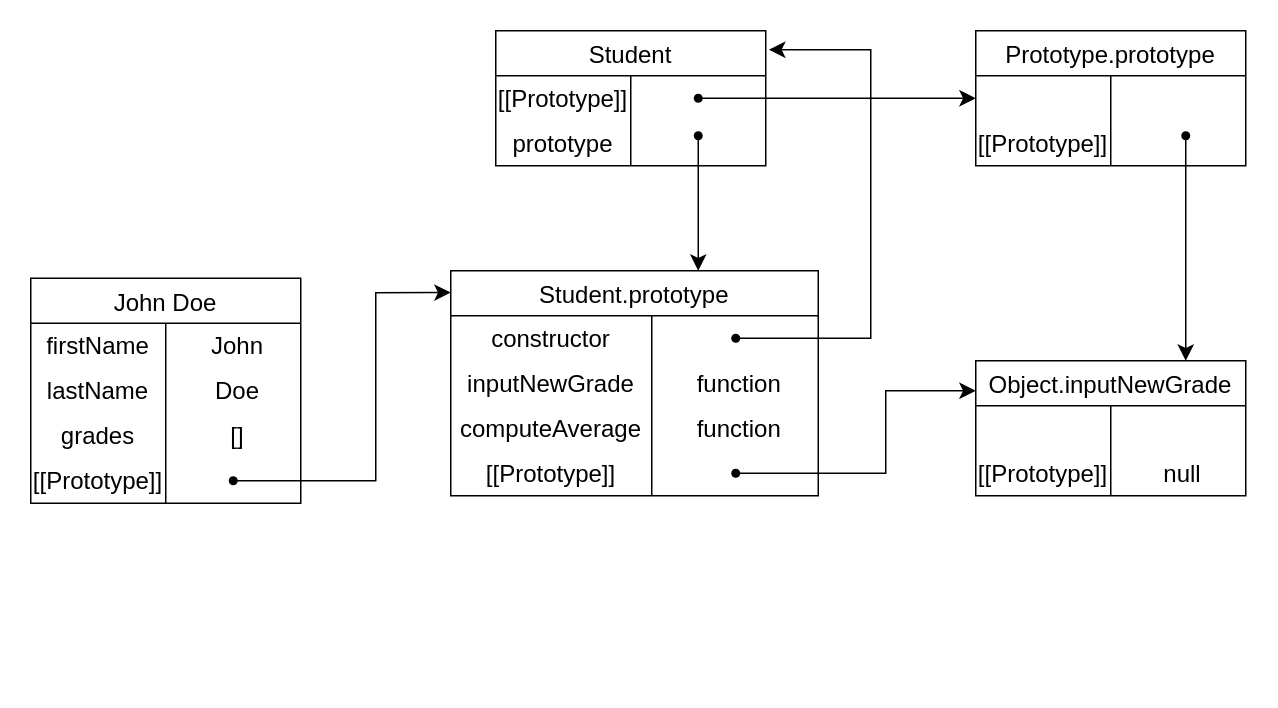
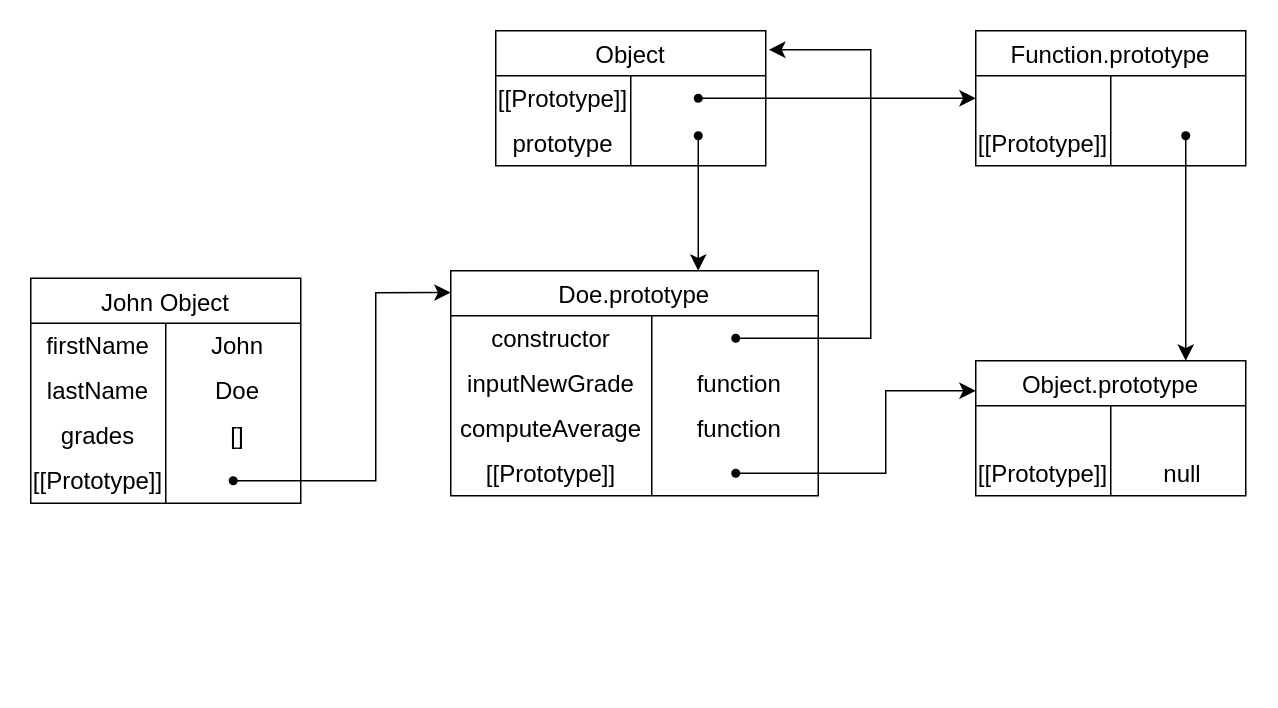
  <mxCell id="0" />
  <mxCell id="1" parent="0" />
- <mxCell id="2" value="Student" style="shape=table;startSize=30;container=1;collapsible=0;childLayout=tableLayout;fixedRows=1;rowLines=0;fontStyle=0;strokeColor=default;fontSize=16;" vertex="1" parent="1"><mxGeometry x="330" y="20" width="180" height="90" as="geometry" /></mxCell>
+ <mxCell id="2" value="Object" style="shape=table;startSize=30;container=1;collapsible=0;childLayout=tableLayout;fixedRows=1;rowLines=0;fontStyle=0;strokeColor=default;fontSize=16;" vertex="1" parent="1"><mxGeometry x="330" y="20" width="180" height="90" as="geometry" /></mxCell>
  <mxCell id="3" value="" style="shape=tableRow;horizontal=0;startSize=0;swimlaneHead=0;swimlaneBody=0;top=0;left=0;bottom=0;right=0;collapsible=0;dropTarget=0;fillColor=none;points=[[0,0.5],[1,0.5]];portConstraint=eastwest;strokeColor=inherit;fontSize=16;" vertex="1" parent="2"><mxGeometry y="30" width="180" height="30" as="geometry" /></mxCell>
  <mxCell id="4" value="[[Prototype]]" style="shape=partialRectangle;html=1;whiteSpace=wrap;connectable=0;fillColor=none;top=0;left=0;bottom=0;right=0;overflow=hidden;pointerEvents=1;strokeColor=inherit;fontSize=16;" vertex="1" parent="3"><mxGeometry width="90" height="30" as="geometry"><mxRectangle width="90" height="30" as="alternateBounds" /></mxGeometry></mxCell>
  <mxCell id="5" value="" style="shape=partialRectangle;html=1;whiteSpace=wrap;connectable=0;fillColor=none;top=0;left=0;bottom=0;right=0;align=left;spacingLeft=6;overflow=hidden;strokeColor=inherit;fontSize=16;" vertex="1" parent="3"><mxGeometry x="90" width="90" height="30" as="geometry"><mxRectangle width="90" height="30" as="alternateBounds" /></mxGeometry></mxCell>
  <mxCell id="6" value="" style="shape=tableRow;horizontal=0;startSize=0;swimlaneHead=0;swimlaneBody=0;top=0;left=0;bottom=0;right=0;collapsible=0;dropTarget=0;fillColor=none;points=[[0,0.5],[1,0.5]];portConstraint=eastwest;strokeColor=inherit;fontSize=16;" vertex="1" parent="2"><mxGeometry y="60" width="180" height="30" as="geometry" /></mxCell>
  <mxCell id="7" value="prototype" style="shape=partialRectangle;html=1;whiteSpace=wrap;connectable=0;fillColor=none;top=0;left=0;bottom=0;right=0;overflow=hidden;strokeColor=inherit;fontSize=16;" vertex="1" parent="6"><mxGeometry width="90" height="30" as="geometry"><mxRectangle width="90" height="30" as="alternateBounds" /></mxGeometry></mxCell>
  <mxCell id="8" value="" style="shape=partialRectangle;html=1;whiteSpace=wrap;connectable=0;fillColor=none;top=0;left=0;bottom=0;right=0;align=left;spacingLeft=6;overflow=hidden;strokeColor=inherit;fontSize=16;" vertex="1" parent="6"><mxGeometry x="90" width="90" height="30" as="geometry"><mxRectangle width="90" height="30" as="alternateBounds" /></mxGeometry></mxCell>
- <mxCell id="9" value="Student.prototype" style="shape=table;startSize=30;container=1;collapsible=0;childLayout=tableLayout;fixedRows=1;rowLines=0;fontStyle=0;strokeColor=default;fontSize=16;" vertex="1" parent="1"><mxGeometry x="300" y="180" width="245" height="150" as="geometry" /></mxCell>
+ <mxCell id="9" value="Doe.prototype" style="shape=table;startSize=30;container=1;collapsible=0;childLayout=tableLayout;fixedRows=1;rowLines=0;fontStyle=0;strokeColor=default;fontSize=16;" vertex="1" parent="1"><mxGeometry x="300" y="180" width="245" height="150" as="geometry" /></mxCell>
  <mxCell id="10" value="" style="shape=tableRow;horizontal=0;startSize=0;swimlaneHead=0;swimlaneBody=0;top=0;left=0;bottom=0;right=0;collapsible=0;dropTarget=0;fillColor=none;points=[[0,0.5],[1,0.5]];portConstraint=eastwest;strokeColor=inherit;fontSize=16;" vertex="1" parent="9"><mxGeometry y="30" width="245" height="30" as="geometry" /></mxCell>
  <mxCell id="11" value="constructor" style="shape=partialRectangle;html=1;whiteSpace=wrap;connectable=0;fillColor=none;top=0;left=0;bottom=0;right=0;overflow=hidden;pointerEvents=1;strokeColor=inherit;fontSize=16;" vertex="1" parent="10"><mxGeometry width="134" height="30" as="geometry"><mxRectangle width="134" height="30" as="alternateBounds" /></mxGeometry></mxCell>
  <mxCell id="12" value="" style="shape=partialRectangle;html=1;whiteSpace=wrap;connectable=0;fillColor=none;top=0;left=0;bottom=0;right=0;align=left;spacingLeft=6;overflow=hidden;strokeColor=inherit;fontSize=16;" vertex="1" parent="10"><mxGeometry x="134" width="111" height="30" as="geometry"><mxRectangle width="111" height="30" as="alternateBounds" /></mxGeometry></mxCell>
  <mxCell id="13" value="" style="shape=tableRow;horizontal=0;startSize=0;swimlaneHead=0;swimlaneBody=0;top=0;left=0;bottom=0;right=0;collapsible=0;dropTarget=0;fillColor=none;points=[[0,0.5],[1,0.5]];portConstraint=eastwest;strokeColor=inherit;fontSize=16;" vertex="1" parent="9"><mxGeometry y="60" width="245" height="30" as="geometry" /></mxCell>
  <mxCell id="14" value="inputNewGrade" style="shape=partialRectangle;html=1;whiteSpace=wrap;connectable=0;fillColor=none;top=0;left=0;bottom=0;right=0;overflow=hidden;strokeColor=inherit;fontSize=16;" vertex="1" parent="13"><mxGeometry width="134" height="30" as="geometry"><mxRectangle width="134" height="30" as="alternateBounds" /></mxGeometry></mxCell>
  <mxCell id="15" value="function" style="shape=partialRectangle;html=1;whiteSpace=wrap;connectable=0;fillColor=none;top=0;left=0;bottom=0;right=0;align=center;spacingLeft=6;overflow=hidden;strokeColor=inherit;fontSize=16;" vertex="1" parent="13"><mxGeometry x="134" width="111" height="30" as="geometry"><mxRectangle width="111" height="30" as="alternateBounds" /></mxGeometry></mxCell>
  <mxCell id="16" style="shape=tableRow;horizontal=0;startSize=0;swimlaneHead=0;swimlaneBody=0;top=0;left=0;bottom=0;right=0;collapsible=0;dropTarget=0;fillColor=none;points=[[0,0.5],[1,0.5]];portConstraint=eastwest;strokeColor=inherit;fontSize=16;" vertex="1" parent="9"><mxGeometry y="90" width="245" height="30" as="geometry" /></mxCell>
  <mxCell id="17" value="computeAverage" style="shape=partialRectangle;html=1;whiteSpace=wrap;connectable=0;fillColor=none;top=0;left=0;bottom=0;right=0;overflow=hidden;strokeColor=inherit;fontSize=16;" vertex="1" parent="16"><mxGeometry width="134" height="30" as="geometry"><mxRectangle width="134" height="30" as="alternateBounds" /></mxGeometry></mxCell>
  <mxCell id="18" value="function" style="shape=partialRectangle;html=1;whiteSpace=wrap;connectable=0;fillColor=none;top=0;left=0;bottom=0;right=0;align=center;spacingLeft=6;overflow=hidden;strokeColor=inherit;fontSize=16;" vertex="1" parent="16"><mxGeometry x="134" width="111" height="30" as="geometry"><mxRectangle width="111" height="30" as="alternateBounds" /></mxGeometry></mxCell>
  <mxCell id="19" style="shape=tableRow;horizontal=0;startSize=0;swimlaneHead=0;swimlaneBody=0;top=0;left=0;bottom=0;right=0;collapsible=0;dropTarget=0;fillColor=none;points=[[0,0.5],[1,0.5]];portConstraint=eastwest;strokeColor=inherit;fontSize=16;" vertex="1" parent="9"><mxGeometry y="120" width="245" height="30" as="geometry" /></mxCell>
  <mxCell id="20" value="[[Prototype]]" style="shape=partialRectangle;html=1;whiteSpace=wrap;connectable=0;fillColor=none;top=0;left=0;bottom=0;right=0;overflow=hidden;strokeColor=inherit;fontSize=16;" vertex="1" parent="19"><mxGeometry width="134" height="30" as="geometry"><mxRectangle width="134" height="30" as="alternateBounds" /></mxGeometry></mxCell>
  <mxCell id="21" style="shape=partialRectangle;html=1;whiteSpace=wrap;connectable=0;fillColor=none;top=0;left=0;bottom=0;right=0;align=left;spacingLeft=6;overflow=hidden;strokeColor=inherit;fontSize=16;" vertex="1" parent="19"><mxGeometry x="134" width="111" height="30" as="geometry"><mxRectangle width="111" height="30" as="alternateBounds" /></mxGeometry></mxCell>
  <mxCell id="22" value="" style="edgeStyle=segmentEdgeStyle;endArrow=classic;html=1;curved=0;rounded=0;endSize=8;startSize=8;exitX=0.462;exitY=0.66;exitDx=0;exitDy=0;exitPerimeter=0;" edge="1" parent="1" source="23"><mxGeometry width="50" height="50" relative="1" as="geometry"><mxPoint x="620" y="350" as="sourcePoint" /><mxPoint x="465" y="180" as="targetPoint" /><Array as="points"><mxPoint x="465" y="180" /></Array></mxGeometry></mxCell>
  <mxCell id="23" value="" style="shape=waypoint;sketch=0;fillStyle=solid;size=6;pointerEvents=1;points=[];fillColor=none;resizable=0;rotatable=0;perimeter=centerPerimeter;snapToPoint=1;" vertex="1" parent="1"><mxGeometry x="455" y="80" width="20" height="20" as="geometry" /></mxCell>
  <mxCell id="24" value="" style="shape=waypoint;sketch=0;fillStyle=solid;size=6;pointerEvents=1;points=[];fillColor=none;resizable=0;rotatable=0;perimeter=centerPerimeter;snapToPoint=1;" vertex="1" parent="1"><mxGeometry x="480" y="215" width="20" height="20" as="geometry" /></mxCell>
  <mxCell id="25" value="" style="edgeStyle=segmentEdgeStyle;endArrow=classic;html=1;curved=0;rounded=0;endSize=8;startSize=8;entryX=1.012;entryY=0.141;entryDx=0;entryDy=0;entryPerimeter=0;" edge="1" parent="1" source="24" target="2"><mxGeometry width="50" height="50" relative="1" as="geometry"><mxPoint x="480" y="230" as="sourcePoint" /><mxPoint x="530" y="180" as="targetPoint" /><Array as="points"><mxPoint x="580" y="225" /><mxPoint x="580" y="33" /></Array></mxGeometry></mxCell>
- <mxCell id="26" value="Prototype.prototype" style="shape=table;startSize=30;container=1;collapsible=0;childLayout=tableLayout;fixedRows=1;rowLines=0;fontStyle=0;strokeColor=default;fontSize=16;" vertex="1" parent="1"><mxGeometry x="650" y="20" width="180" height="90" as="geometry" /></mxCell>
+ <mxCell id="26" value="Function.prototype" style="shape=table;startSize=30;container=1;collapsible=0;childLayout=tableLayout;fixedRows=1;rowLines=0;fontStyle=0;strokeColor=default;fontSize=16;" vertex="1" parent="1"><mxGeometry x="650" y="20" width="180" height="90" as="geometry" /></mxCell>
  <mxCell id="27" value="" style="shape=tableRow;horizontal=0;startSize=0;swimlaneHead=0;swimlaneBody=0;top=0;left=0;bottom=0;right=0;collapsible=0;dropTarget=0;fillColor=none;points=[[0,0.5],[1,0.5]];portConstraint=eastwest;strokeColor=inherit;fontSize=16;" vertex="1" parent="26"><mxGeometry y="30" width="180" height="30" as="geometry" /></mxCell>
  <mxCell id="28" value="" style="shape=partialRectangle;html=1;whiteSpace=wrap;connectable=0;fillColor=none;top=0;left=0;bottom=0;right=0;overflow=hidden;pointerEvents=1;strokeColor=inherit;fontSize=16;" vertex="1" parent="27"><mxGeometry width="90" height="30" as="geometry"><mxRectangle width="90" height="30" as="alternateBounds" /></mxGeometry></mxCell>
  <mxCell id="29" value="" style="shape=partialRectangle;html=1;whiteSpace=wrap;connectable=0;fillColor=none;top=0;left=0;bottom=0;right=0;align=left;spacingLeft=6;overflow=hidden;strokeColor=inherit;fontSize=16;" vertex="1" parent="27"><mxGeometry x="90" width="90" height="30" as="geometry"><mxRectangle width="90" height="30" as="alternateBounds" /></mxGeometry></mxCell>
  <mxCell id="30" value="" style="shape=tableRow;horizontal=0;startSize=0;swimlaneHead=0;swimlaneBody=0;top=0;left=0;bottom=0;right=0;collapsible=0;dropTarget=0;fillColor=none;points=[[0,0.5],[1,0.5]];portConstraint=eastwest;strokeColor=inherit;fontSize=16;" vertex="1" parent="26"><mxGeometry y="60" width="180" height="30" as="geometry" /></mxCell>
  <mxCell id="31" value="[[Prototype]]" style="shape=partialRectangle;html=1;whiteSpace=wrap;connectable=0;fillColor=none;top=0;left=0;bottom=0;right=0;overflow=hidden;strokeColor=inherit;fontSize=16;" vertex="1" parent="30"><mxGeometry width="90" height="30" as="geometry"><mxRectangle width="90" height="30" as="alternateBounds" /></mxGeometry></mxCell>
  <mxCell id="32" value="" style="shape=partialRectangle;html=1;whiteSpace=wrap;connectable=0;fillColor=none;top=0;left=0;bottom=0;right=0;align=left;spacingLeft=6;overflow=hidden;strokeColor=inherit;fontSize=16;" vertex="1" parent="30"><mxGeometry x="90" width="90" height="30" as="geometry"><mxRectangle width="90" height="30" as="alternateBounds" /></mxGeometry></mxCell>
  <mxCell id="33" value="" style="shape=waypoint;sketch=0;fillStyle=solid;size=6;pointerEvents=1;points=[];fillColor=none;resizable=0;rotatable=0;perimeter=centerPerimeter;snapToPoint=1;" vertex="1" parent="1"><mxGeometry x="455" y="55" width="20" height="20" as="geometry" /></mxCell>
  <mxCell id="34" value="" style="edgeStyle=segmentEdgeStyle;endArrow=classic;html=1;curved=0;rounded=0;endSize=8;startSize=8;entryX=0;entryY=0.5;entryDx=0;entryDy=0;" edge="1" parent="1" source="33" target="27"><mxGeometry width="50" height="50" relative="1" as="geometry"><mxPoint x="480" y="70" as="sourcePoint" /><mxPoint x="530" y="20" as="targetPoint" /></mxGeometry></mxCell>
- <mxCell id="35" value="Object.inputNewGrade" style="shape=table;startSize=30;container=1;collapsible=0;childLayout=tableLayout;fixedRows=1;rowLines=0;fontStyle=0;strokeColor=default;fontSize=16;" vertex="1" parent="1"><mxGeometry x="650" y="240" width="180" height="90" as="geometry" /></mxCell>
+ <mxCell id="35" value="Object.prototype" style="shape=table;startSize=30;container=1;collapsible=0;childLayout=tableLayout;fixedRows=1;rowLines=0;fontStyle=0;strokeColor=default;fontSize=16;" vertex="1" parent="1"><mxGeometry x="650" y="240" width="180" height="90" as="geometry" /></mxCell>
  <mxCell id="36" value="" style="shape=tableRow;horizontal=0;startSize=0;swimlaneHead=0;swimlaneBody=0;top=0;left=0;bottom=0;right=0;collapsible=0;dropTarget=0;fillColor=none;points=[[0,0.5],[1,0.5]];portConstraint=eastwest;strokeColor=inherit;fontSize=16;" vertex="1" parent="35"><mxGeometry y="30" width="180" height="30" as="geometry" /></mxCell>
  <mxCell id="37" value="" style="shape=partialRectangle;html=1;whiteSpace=wrap;connectable=0;fillColor=none;top=0;left=0;bottom=0;right=0;overflow=hidden;pointerEvents=1;strokeColor=inherit;fontSize=16;" vertex="1" parent="36"><mxGeometry width="90" height="30" as="geometry"><mxRectangle width="90" height="30" as="alternateBounds" /></mxGeometry></mxCell>
  <mxCell id="38" value="" style="shape=partialRectangle;html=1;whiteSpace=wrap;connectable=0;fillColor=none;top=0;left=0;bottom=0;right=0;align=left;spacingLeft=6;overflow=hidden;strokeColor=inherit;fontSize=16;" vertex="1" parent="36"><mxGeometry x="90" width="90" height="30" as="geometry"><mxRectangle width="90" height="30" as="alternateBounds" /></mxGeometry></mxCell>
  <mxCell id="39" value="" style="shape=tableRow;horizontal=0;startSize=0;swimlaneHead=0;swimlaneBody=0;top=0;left=0;bottom=0;right=0;collapsible=0;dropTarget=0;fillColor=none;points=[[0,0.5],[1,0.5]];portConstraint=eastwest;strokeColor=inherit;fontSize=16;" vertex="1" parent="35"><mxGeometry y="60" width="180" height="30" as="geometry" /></mxCell>
  <mxCell id="40" value="[[Prototype]]" style="shape=partialRectangle;html=1;whiteSpace=wrap;connectable=0;fillColor=none;top=0;left=0;bottom=0;right=0;overflow=hidden;strokeColor=inherit;fontSize=16;" vertex="1" parent="39"><mxGeometry width="90" height="30" as="geometry"><mxRectangle width="90" height="30" as="alternateBounds" /></mxGeometry></mxCell>
  <mxCell id="41" value="null" style="shape=partialRectangle;html=1;whiteSpace=wrap;connectable=0;fillColor=none;top=0;left=0;bottom=0;right=0;align=center;spacingLeft=6;overflow=hidden;strokeColor=inherit;fontSize=16;" vertex="1" parent="39"><mxGeometry x="90" width="90" height="30" as="geometry"><mxRectangle width="90" height="30" as="alternateBounds" /></mxGeometry></mxCell>
  <mxCell id="42" value="" style="shape=waypoint;sketch=0;fillStyle=solid;size=6;pointerEvents=1;points=[];fillColor=none;resizable=0;rotatable=0;perimeter=centerPerimeter;snapToPoint=1;" vertex="1" parent="1"><mxGeometry x="780" y="80" width="20" height="20" as="geometry" /></mxCell>
  <mxCell id="43" value="" style="edgeStyle=segmentEdgeStyle;endArrow=classic;html=1;curved=0;rounded=0;endSize=8;startSize=8;exitX=0.488;exitY=0.638;exitDx=0;exitDy=0;exitPerimeter=0;" edge="1" parent="1" source="42"><mxGeometry width="50" height="50" relative="1" as="geometry"><mxPoint x="780" y="90" as="sourcePoint" /><mxPoint x="790" y="240" as="targetPoint" /><Array as="points"><mxPoint x="790" y="180" /><mxPoint x="790" y="180" /></Array></mxGeometry></mxCell>
- <mxCell id="44" value="John Doe" style="shape=table;startSize=30;container=1;collapsible=0;childLayout=tableLayout;fixedRows=1;rowLines=0;fontStyle=0;strokeColor=default;fontSize=16;" vertex="1" parent="1"><mxGeometry x="20" y="185" width="180" height="150" as="geometry" /></mxCell>
+ <mxCell id="44" value="John Object" style="shape=table;startSize=30;container=1;collapsible=0;childLayout=tableLayout;fixedRows=1;rowLines=0;fontStyle=0;strokeColor=default;fontSize=16;" vertex="1" parent="1"><mxGeometry x="20" y="185" width="180" height="150" as="geometry" /></mxCell>
  <mxCell id="45" value="" style="shape=tableRow;horizontal=0;startSize=0;swimlaneHead=0;swimlaneBody=0;top=0;left=0;bottom=0;right=0;collapsible=0;dropTarget=0;fillColor=none;points=[[0,0.5],[1,0.5]];portConstraint=eastwest;strokeColor=inherit;fontSize=16;" vertex="1" parent="44"><mxGeometry y="30" width="180" height="30" as="geometry" /></mxCell>
  <mxCell id="46" value="firstName" style="shape=partialRectangle;html=1;whiteSpace=wrap;connectable=0;fillColor=none;top=0;left=0;bottom=0;right=0;overflow=hidden;pointerEvents=1;strokeColor=inherit;fontSize=16;" vertex="1" parent="45"><mxGeometry width="90" height="30" as="geometry"><mxRectangle width="90" height="30" as="alternateBounds" /></mxGeometry></mxCell>
  <mxCell id="47" value="John" style="shape=partialRectangle;html=1;whiteSpace=wrap;connectable=0;fillColor=none;top=0;left=0;bottom=0;right=0;align=center;spacingLeft=6;overflow=hidden;strokeColor=inherit;fontSize=16;" vertex="1" parent="45"><mxGeometry x="90" width="90" height="30" as="geometry"><mxRectangle width="90" height="30" as="alternateBounds" /></mxGeometry></mxCell>
  <mxCell id="48" value="" style="shape=tableRow;horizontal=0;startSize=0;swimlaneHead=0;swimlaneBody=0;top=0;left=0;bottom=0;right=0;collapsible=0;dropTarget=0;fillColor=none;points=[[0,0.5],[1,0.5]];portConstraint=eastwest;strokeColor=inherit;fontSize=16;" vertex="1" parent="44"><mxGeometry y="60" width="180" height="30" as="geometry" /></mxCell>
  <mxCell id="49" value="lastName" style="shape=partialRectangle;html=1;whiteSpace=wrap;connectable=0;fillColor=none;top=0;left=0;bottom=0;right=0;overflow=hidden;strokeColor=inherit;fontSize=16;" vertex="1" parent="48"><mxGeometry width="90" height="30" as="geometry"><mxRectangle width="90" height="30" as="alternateBounds" /></mxGeometry></mxCell>
  <mxCell id="50" value="Doe" style="shape=partialRectangle;html=1;whiteSpace=wrap;connectable=0;fillColor=none;top=0;left=0;bottom=0;right=0;align=center;spacingLeft=6;overflow=hidden;strokeColor=inherit;fontSize=16;" vertex="1" parent="48"><mxGeometry x="90" width="90" height="30" as="geometry"><mxRectangle width="90" height="30" as="alternateBounds" /></mxGeometry></mxCell>
  <mxCell id="51" value="" style="shape=tableRow;horizontal=0;startSize=0;swimlaneHead=0;swimlaneBody=0;top=0;left=0;bottom=0;right=0;collapsible=0;dropTarget=0;fillColor=none;points=[[0,0.5],[1,0.5]];portConstraint=eastwest;strokeColor=inherit;fontSize=16;" vertex="1" parent="44"><mxGeometry y="90" width="180" height="30" as="geometry" /></mxCell>
  <mxCell id="52" value="grades" style="shape=partialRectangle;html=1;whiteSpace=wrap;connectable=0;fillColor=none;top=0;left=0;bottom=0;right=0;overflow=hidden;strokeColor=inherit;fontSize=16;" vertex="1" parent="51"><mxGeometry width="90" height="30" as="geometry"><mxRectangle width="90" height="30" as="alternateBounds" /></mxGeometry></mxCell>
  <mxCell id="53" value="[]" style="shape=partialRectangle;html=1;whiteSpace=wrap;connectable=0;fillColor=none;top=0;left=0;bottom=0;right=0;align=center;spacingLeft=6;overflow=hidden;strokeColor=inherit;fontSize=16;" vertex="1" parent="51"><mxGeometry x="90" width="90" height="30" as="geometry"><mxRectangle width="90" height="30" as="alternateBounds" /></mxGeometry></mxCell>
  <mxCell id="54" style="shape=tableRow;horizontal=0;startSize=0;swimlaneHead=0;swimlaneBody=0;top=0;left=0;bottom=0;right=0;collapsible=0;dropTarget=0;fillColor=none;points=[[0,0.5],[1,0.5]];portConstraint=eastwest;strokeColor=inherit;fontSize=16;" vertex="1" parent="44"><mxGeometry y="120" width="180" height="30" as="geometry" /></mxCell>
  <mxCell id="55" value="[[Prototype]]" style="shape=partialRectangle;html=1;whiteSpace=wrap;connectable=0;fillColor=none;top=0;left=0;bottom=0;right=0;overflow=hidden;strokeColor=inherit;fontSize=16;" vertex="1" parent="54"><mxGeometry width="90" height="30" as="geometry"><mxRectangle width="90" height="30" as="alternateBounds" /></mxGeometry></mxCell>
  <mxCell id="56" style="shape=partialRectangle;html=1;whiteSpace=wrap;connectable=0;fillColor=none;top=0;left=0;bottom=0;right=0;align=center;spacingLeft=6;overflow=hidden;strokeColor=inherit;fontSize=16;" vertex="1" parent="54"><mxGeometry x="90" width="90" height="30" as="geometry"><mxRectangle width="90" height="30" as="alternateBounds" /></mxGeometry></mxCell>
  <mxCell id="57" value="" style="shape=tableRow;horizontal=0;startSize=0;swimlaneHead=0;swimlaneBody=0;top=0;left=0;bottom=0;right=0;collapsible=0;dropTarget=0;fillColor=none;points=[[0,0.5],[1,0.5]];portConstraint=eastwest;strokeColor=inherit;fontSize=16;" vertex="1" parent="1"><mxGeometry x="630" y="420" width="180" height="30" as="geometry" /></mxCell>
  <mxCell id="58" value="" style="shape=waypoint;sketch=0;fillStyle=solid;size=6;pointerEvents=1;points=[];fillColor=none;resizable=0;rotatable=0;perimeter=centerPerimeter;snapToPoint=1;" vertex="1" parent="1"><mxGeometry x="480" y="305" width="20" height="20" as="geometry" /></mxCell>
  <mxCell id="59" value="" style="edgeStyle=segmentEdgeStyle;endArrow=classic;html=1;curved=0;rounded=0;endSize=8;startSize=8;" edge="1" parent="1" source="58"><mxGeometry width="50" height="50" relative="1" as="geometry"><mxPoint x="530" y="320" as="sourcePoint" /><mxPoint x="650" y="260" as="targetPoint" /><Array as="points"><mxPoint x="590" y="315" /><mxPoint x="590" y="260" /><mxPoint x="650" y="260" /></Array></mxGeometry></mxCell>
  <mxCell id="60" value="" style="shape=waypoint;sketch=0;fillStyle=solid;size=6;pointerEvents=1;points=[];fillColor=none;resizable=0;rotatable=0;perimeter=centerPerimeter;snapToPoint=1;" vertex="1" parent="1"><mxGeometry x="145" y="310" width="20" height="20" as="geometry" /></mxCell>
  <mxCell id="61" value="" style="edgeStyle=segmentEdgeStyle;endArrow=classic;html=1;curved=0;rounded=0;endSize=8;startSize=8;exitX=0.315;exitY=0.462;exitDx=0;exitDy=0;exitPerimeter=0;entryX=0;entryY=0.097;entryDx=0;entryDy=0;entryPerimeter=0;" edge="1" parent="1" source="60" target="9"><mxGeometry width="50" height="50" relative="1" as="geometry"><mxPoint x="200" y="320" as="sourcePoint" /><mxPoint x="250" y="270" as="targetPoint" /><Array as="points"><mxPoint x="250" y="320" /><mxPoint x="250" y="195" /></Array></mxGeometry></mxCell>
